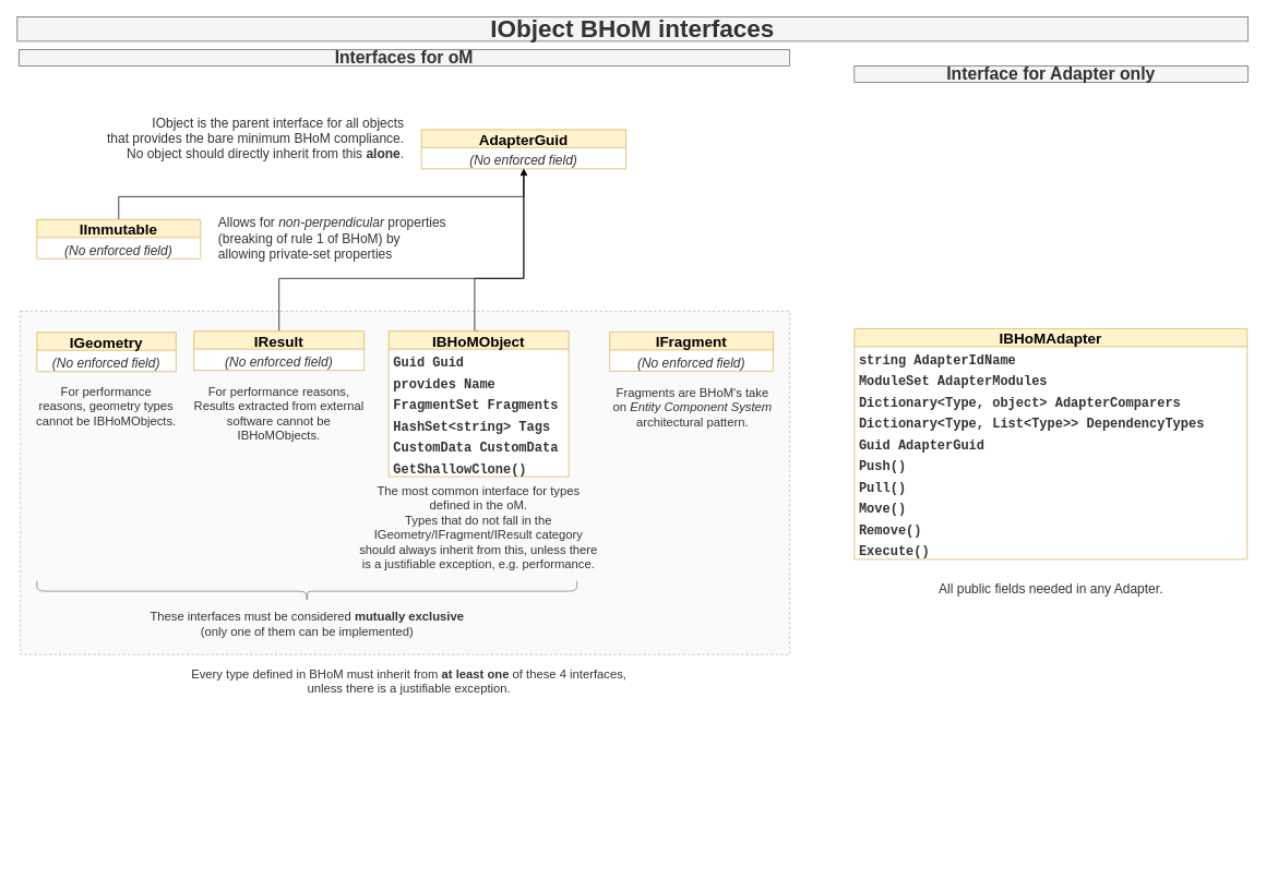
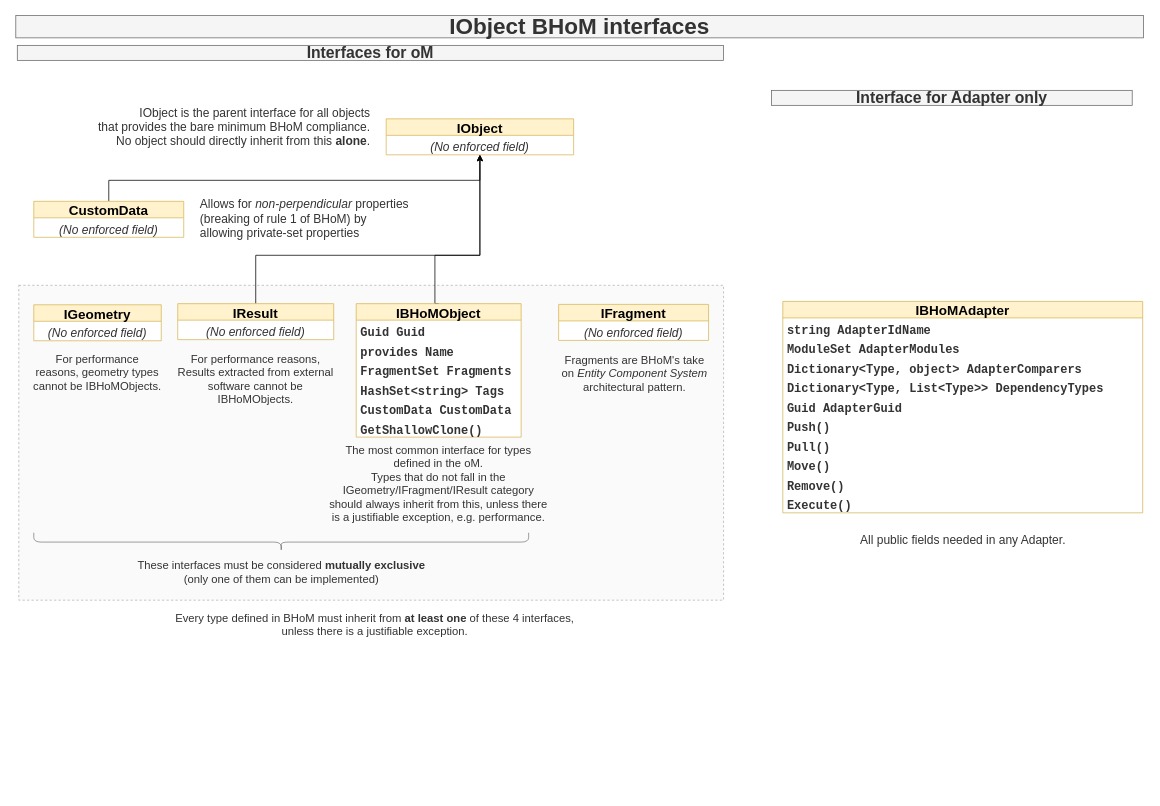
  <mxCell id="0" />
  <mxCell id="1" parent="0" />
  <mxCell id="2" value="" style="rounded=0;whiteSpace=wrap;html=1;fontSize=16;fillColor=#f5f5f5;dashed=1;strokeColor=#666666;fontColor=#333333;opacity=50;" parent="1" vertex="1"><mxGeometry x="24" y="380" width="940" height="420" as="geometry" /></mxCell>
- <mxCell id="3" value="AdapterGuid" style="swimlane;fontStyle=1;childLayout=stackLayout;horizontal=1;startSize=22;fillColor=#fff2cc;horizontalStack=0;resizeParent=1;resizeParentMax=0;resizeLast=0;collapsible=1;marginBottom=0;swimlaneFillColor=#ffffff;align=center;fontSize=18;strokeColor=#d6b656;" parent="1" vertex="1"><mxGeometry x="514" y="158" width="250" height="48" as="geometry"><mxRectangle x="2290" y="2586" width="90" height="30" as="alternateBounds" /></mxGeometry></mxCell>
+ <mxCell id="3" value="IObject" style="swimlane;fontStyle=1;childLayout=stackLayout;horizontal=1;startSize=22;fillColor=#fff2cc;horizontalStack=0;resizeParent=1;resizeParentMax=0;resizeLast=0;collapsible=1;marginBottom=0;swimlaneFillColor=#ffffff;align=center;fontSize=18;strokeColor=#d6b656;" parent="1" vertex="1"><mxGeometry x="514" y="158" width="250" height="48" as="geometry"><mxRectangle x="2290" y="2586" width="90" height="30" as="alternateBounds" /></mxGeometry></mxCell>
  <mxCell id="4" value="(No enforced field)" style="text;strokeColor=none;fillColor=none;spacingLeft=4;spacingRight=4;overflow=hidden;rotatable=0;points=[[0,0.5],[1,0.5]];portConstraint=eastwest;fontSize=16;fontColor=#333333;fontStyle=2;align=center;" parent="3" vertex="1"><mxGeometry y="22" width="250" height="26" as="geometry" /></mxCell>
  <mxCell id="5" value="IBHoMAdapter" style="swimlane;fontStyle=1;childLayout=stackLayout;horizontal=1;startSize=22;fillColor=#fff2cc;horizontalStack=0;resizeParent=1;resizeParentMax=0;resizeLast=0;collapsible=1;marginBottom=0;swimlaneFillColor=#ffffff;align=center;fontSize=18;strokeColor=#d6b656;" parent="1" vertex="1"><mxGeometry x="1043" y="401.5" width="480" height="282" as="geometry" /></mxCell>
  <mxCell id="6" value="string AdapterIdName" style="text;strokeColor=none;fillColor=none;spacingLeft=4;spacingRight=4;overflow=hidden;rotatable=0;points=[[0,0.5],[1,0.5]];portConstraint=eastwest;fontSize=16;fontColor=#333333;fontStyle=1;fontFamily=Courier New;" parent="5" vertex="1"><mxGeometry y="22" width="480" height="26" as="geometry" /></mxCell>
  <mxCell id="7" value="ModuleSet AdapterModules" style="text;strokeColor=none;fillColor=none;spacingLeft=4;spacingRight=4;overflow=hidden;rotatable=0;points=[[0,0.5],[1,0.5]];portConstraint=eastwest;fontSize=16;fontColor=#333333;fontStyle=1;fontFamily=Courier New;" parent="5" vertex="1"><mxGeometry y="48" width="480" height="26" as="geometry" /></mxCell>
  <mxCell id="8" value="Dictionary&lt;Type, object&gt; AdapterComparers" style="text;strokeColor=none;fillColor=none;spacingLeft=4;spacingRight=4;overflow=hidden;rotatable=0;points=[[0,0.5],[1,0.5]];portConstraint=eastwest;fontSize=16;fontColor=#333333;fontStyle=1;fontFamily=Courier New;" parent="5" vertex="1"><mxGeometry y="74" width="480" height="26" as="geometry" /></mxCell>
  <mxCell id="9" value="Dictionary&lt;Type, List&lt;Type&gt;&gt; DependencyTypes" style="text;strokeColor=none;fillColor=none;spacingLeft=4;spacingRight=4;overflow=hidden;rotatable=0;points=[[0,0.5],[1,0.5]];portConstraint=eastwest;fontSize=16;fontColor=#333333;fontStyle=1;fontFamily=Courier New;" parent="5" vertex="1"><mxGeometry y="100" width="480" height="26" as="geometry" /></mxCell>
  <mxCell id="10" value="Guid AdapterGuid" style="text;strokeColor=none;fillColor=none;spacingLeft=4;spacingRight=4;overflow=hidden;rotatable=0;points=[[0,0.5],[1,0.5]];portConstraint=eastwest;fontSize=16;fontColor=#333333;fontStyle=1;fontFamily=Courier New;" parent="5" vertex="1"><mxGeometry y="126" width="480" height="26" as="geometry" /></mxCell>
  <mxCell id="11" value="Push()" style="text;strokeColor=none;fillColor=none;spacingLeft=4;spacingRight=4;overflow=hidden;rotatable=0;points=[[0,0.5],[1,0.5]];portConstraint=eastwest;fontSize=16;fontColor=#333333;fontStyle=1;fontFamily=Courier New;" parent="5" vertex="1"><mxGeometry y="152" width="480" height="26" as="geometry" /></mxCell>
  <mxCell id="12" value="Pull()" style="text;strokeColor=none;fillColor=none;spacingLeft=4;spacingRight=4;overflow=hidden;rotatable=0;points=[[0,0.5],[1,0.5]];portConstraint=eastwest;fontSize=16;fontColor=#333333;fontStyle=1;fontFamily=Courier New;" parent="5" vertex="1"><mxGeometry y="178" width="480" height="26" as="geometry" /></mxCell>
  <mxCell id="13" value="Move()" style="text;strokeColor=none;fillColor=none;spacingLeft=4;spacingRight=4;overflow=hidden;rotatable=0;points=[[0,0.5],[1,0.5]];portConstraint=eastwest;fontSize=16;fontColor=#333333;fontStyle=1;fontFamily=Courier New;" parent="5" vertex="1"><mxGeometry y="204" width="480" height="26" as="geometry" /></mxCell>
  <mxCell id="14" value="Remove()" style="text;strokeColor=none;fillColor=none;spacingLeft=4;spacingRight=4;overflow=hidden;rotatable=0;points=[[0,0.5],[1,0.5]];portConstraint=eastwest;fontSize=16;fontColor=#333333;fontStyle=1;fontFamily=Courier New;" parent="5" vertex="1"><mxGeometry y="230" width="480" height="26" as="geometry" /></mxCell>
  <mxCell id="15" value="Execute()" style="text;strokeColor=none;fillColor=none;spacingLeft=4;spacingRight=4;overflow=hidden;rotatable=0;points=[[0,0.5],[1,0.5]];portConstraint=eastwest;fontSize=16;fontColor=#333333;fontStyle=1;fontFamily=Courier New;" parent="5" vertex="1"><mxGeometry y="256" width="480" height="26" as="geometry" /></mxCell>
  <mxCell id="16" style="edgeStyle=orthogonalEdgeStyle;rounded=0;orthogonalLoop=1;jettySize=auto;html=1;entryX=0.5;entryY=1;entryDx=0;entryDy=0;fontSize=16;exitX=0.5;exitY=0;exitDx=0;exitDy=0;endArrow=open;" parent="1" source="17" target="3" edge="1"><mxGeometry relative="1" as="geometry"><Array as="points"><mxPoint x="579" y="340" /><mxPoint x="639" y="340" /></Array></mxGeometry></mxCell>
  <mxCell id="17" value="IBHoMObject" style="swimlane;fontStyle=1;childLayout=stackLayout;horizontal=1;startSize=22;fillColor=#fff2cc;horizontalStack=0;resizeParent=1;resizeParentMax=0;resizeLast=0;collapsible=1;marginBottom=0;swimlaneFillColor=#ffffff;align=center;fontSize=18;strokeColor=#d6b656;" parent="1" vertex="1"><mxGeometry x="474" y="404.5" width="220" height="178" as="geometry"><mxRectangle x="1720" y="2690" width="140" height="30" as="alternateBounds" /></mxGeometry></mxCell>
  <mxCell id="18" value="Guid Guid " style="text;strokeColor=none;fillColor=none;spacingLeft=4;spacingRight=4;overflow=hidden;rotatable=0;points=[[0,0.5],[1,0.5]];portConstraint=eastwest;fontSize=16;fontColor=#333333;fontStyle=1;fontFamily=Courier New;" parent="17" vertex="1"><mxGeometry y="22" width="220" height="26" as="geometry" /></mxCell>
  <mxCell id="19" value="provides Name " style="text;strokeColor=none;fillColor=none;spacingLeft=4;spacingRight=4;overflow=hidden;rotatable=0;points=[[0,0.5],[1,0.5]];portConstraint=eastwest;fontSize=16;fontColor=#333333;fontStyle=1;fontFamily=Courier New;" parent="17" vertex="1"><mxGeometry y="48" width="220" height="26" as="geometry" /></mxCell>
  <mxCell id="20" value="FragmentSet Fragments " style="text;strokeColor=none;fillColor=none;spacingLeft=4;spacingRight=4;overflow=hidden;rotatable=0;points=[[0,0.5],[1,0.5]];portConstraint=eastwest;fontSize=16;fontColor=#333333;fontStyle=1;fontFamily=Courier New;" parent="17" vertex="1"><mxGeometry y="74" width="220" height="26" as="geometry" /></mxCell>
  <mxCell id="21" value="HashSet&lt;string&gt; Tags" style="text;strokeColor=none;fillColor=none;spacingLeft=4;spacingRight=4;overflow=hidden;rotatable=0;points=[[0,0.5],[1,0.5]];portConstraint=eastwest;fontSize=16;fontColor=#333333;fontStyle=1;fontFamily=Courier New;" parent="17" vertex="1"><mxGeometry y="100" width="220" height="26" as="geometry" /></mxCell>
  <mxCell id="22" value="CustomData CustomData" style="text;strokeColor=none;fillColor=none;spacingLeft=4;spacingRight=4;overflow=hidden;rotatable=0;points=[[0,0.5],[1,0.5]];portConstraint=eastwest;fontSize=16;fontColor=#333333;fontStyle=1;fontFamily=Courier New;" parent="17" vertex="1"><mxGeometry y="126" width="220" height="26" as="geometry" /></mxCell>
  <mxCell id="23" value="GetShallowClone()" style="text;strokeColor=none;fillColor=none;spacingLeft=4;spacingRight=4;overflow=hidden;rotatable=0;points=[[0,0.5],[1,0.5]];portConstraint=eastwest;fontSize=16;fontColor=#333333;fontStyle=1;fontFamily=Courier New;" parent="17" vertex="1"><mxGeometry y="152" width="220" height="26" as="geometry" /></mxCell>
  <mxCell id="24" value="IGeometry" style="swimlane;fontStyle=1;childLayout=stackLayout;horizontal=1;startSize=22;fillColor=#fff2cc;horizontalStack=0;resizeParent=1;resizeParentMax=0;resizeLast=0;collapsible=1;marginBottom=0;swimlaneFillColor=#ffffff;align=center;fontSize=18;strokeColor=#d6b656;" parent="1" vertex="1"><mxGeometry x="44" y="406" width="170" height="48" as="geometry"><mxRectangle x="1375" y="2694" width="120" height="30" as="alternateBounds" /></mxGeometry></mxCell>
  <mxCell id="25" value="(No enforced field)" style="text;strokeColor=none;fillColor=none;spacingLeft=4;spacingRight=4;overflow=hidden;rotatable=0;points=[[0,0.5],[1,0.5]];portConstraint=eastwest;fontSize=16;fontColor=#333333;fontStyle=2;align=center;" parent="24" vertex="1"><mxGeometry y="22" width="170" height="26" as="geometry" /></mxCell>
  <mxCell id="26" style="edgeStyle=orthogonalEdgeStyle;rounded=0;orthogonalLoop=1;jettySize=auto;html=1;entryX=0.5;entryY=1;entryDx=0;entryDy=0;fontSize=16;exitX=0.5;exitY=0;exitDx=0;exitDy=0;" parent="1" source="27" target="3" edge="1"><mxGeometry relative="1" as="geometry"><Array as="points"><mxPoint x="340" y="340" /><mxPoint x="639" y="340" /></Array></mxGeometry></mxCell>
  <mxCell id="27" value="IResult" style="swimlane;fontStyle=1;childLayout=stackLayout;horizontal=1;startSize=22;fillColor=#fff2cc;horizontalStack=0;resizeParent=1;resizeParentMax=0;resizeLast=0;collapsible=1;marginBottom=0;swimlaneFillColor=#ffffff;align=center;fontSize=18;strokeColor=#d6b656;" parent="1" vertex="1"><mxGeometry x="236" y="404.5" width="208" height="48" as="geometry"><mxRectangle x="1170" y="2690" width="90" height="30" as="alternateBounds" /></mxGeometry></mxCell>
  <mxCell id="28" value="(No enforced field)" style="text;strokeColor=none;fillColor=none;spacingLeft=4;spacingRight=4;overflow=hidden;rotatable=0;points=[[0,0.5],[1,0.5]];portConstraint=eastwest;fontSize=16;fontColor=#333333;fontStyle=2;align=center;" parent="27" vertex="1"><mxGeometry y="22" width="208" height="26" as="geometry" /></mxCell>
  <mxCell id="29" value="IFragment" style="swimlane;fontStyle=1;childLayout=stackLayout;horizontal=1;startSize=22;fillColor=#fff2cc;horizontalStack=0;resizeParent=1;resizeParentMax=0;resizeLast=0;collapsible=1;marginBottom=0;swimlaneFillColor=#ffffff;align=center;fontSize=18;strokeColor=#d6b656;" parent="1" vertex="1"><mxGeometry x="744" y="405.5" width="200" height="48" as="geometry"><mxRectangle x="960" y="2694" width="110" height="30" as="alternateBounds" /></mxGeometry></mxCell>
  <mxCell id="30" value="(No enforced field)" style="text;strokeColor=none;fillColor=none;spacingLeft=4;spacingRight=4;overflow=hidden;rotatable=0;points=[[0,0.5],[1,0.5]];portConstraint=eastwest;fontSize=16;fontColor=#333333;fontStyle=2;align=center;" parent="29" vertex="1"><mxGeometry y="22" width="200" height="26" as="geometry" /></mxCell>
  <mxCell id="31" value="Interfaces for oM" style="text;html=1;strokeColor=#666666;fillColor=#f5f5f5;align=center;verticalAlign=middle;whiteSpace=wrap;rounded=0;fontFamily=Helvetica;fontSize=21;fontColor=#333333;fontStyle=1" parent="1" vertex="1"><mxGeometry x="22" y="60" width="942" height="20" as="geometry" /></mxCell>
- <mxCell id="32" value="Interface for Adapter only" style="text;html=1;strokeColor=#666666;fillColor=#f5f5f5;align=center;verticalAlign=middle;whiteSpace=wrap;rounded=0;fontFamily=Helvetica;fontSize=21;fontColor=#333333;fontStyle=1" parent="1" vertex="1"><mxGeometry x="1043" y="80" width="481" height="20" as="geometry" /></mxCell>
+ <mxCell id="32" value="Interface for Adapter only" style="text;html=1;strokeColor=#666666;fillColor=#f5f5f5;align=center;verticalAlign=middle;whiteSpace=wrap;rounded=0;fontFamily=Helvetica;fontSize=21;fontColor=#333333;fontStyle=1" parent="1" vertex="1"><mxGeometry x="1028" y="120" width="481" height="20" as="geometry" /></mxCell>
  <mxCell id="33" value="&lt;font style=&quot;font-size: 16px&quot;&gt;IObject is the parent interface for all objects&lt;br&gt;that provides the bare minimum BHoM compliance.&lt;br style=&quot;font-size: 16px&quot;&gt;&lt;span style=&quot;font-size: 16px ; text-align: center&quot;&gt;No object should directly inherit from this &lt;b&gt;alone&lt;/b&gt;.&lt;/span&gt;&lt;br style=&quot;font-size: 16px&quot;&gt;&lt;/font&gt;" style="text;html=1;strokeColor=none;fillColor=none;align=right;verticalAlign=middle;whiteSpace=wrap;rounded=0;fontFamily=Helvetica;fontSize=16;fontColor=#333333;" parent="1" vertex="1"><mxGeometry x="69" y="146" width="426" height="46" as="geometry" /></mxCell>
  <mxCell id="34" value="&lt;font style=&quot;font-size: 15px&quot;&gt;The most common interface for types defined in the oM.&lt;br style=&quot;font-size: 15px&quot;&gt;Types that do not fall in the IGeometry/IFragment/IResult category should always inherit from this, unless there is a justifiable exception, e.g. performance.&lt;br style=&quot;font-size: 15px&quot;&gt;&lt;/font&gt;" style="text;html=1;strokeColor=none;fillColor=none;align=center;verticalAlign=top;whiteSpace=wrap;rounded=0;fontFamily=Helvetica;fontSize=15;fontColor=#333333;spacing=0;" parent="1" vertex="1"><mxGeometry x="439" y="586" width="290" height="135" as="geometry" /></mxCell>
  <mxCell id="35" style="edgeStyle=orthogonalEdgeStyle;rounded=0;orthogonalLoop=1;jettySize=auto;html=1;fontSize=16;" parent="1" source="36" target="3" edge="1"><mxGeometry relative="1" as="geometry"><Array as="points"><mxPoint x="144" y="240" /><mxPoint x="639" y="240" /></Array></mxGeometry></mxCell>
- <mxCell id="36" value="IImmutable" style="swimlane;fontStyle=1;childLayout=stackLayout;horizontal=1;startSize=22;fillColor=#fff2cc;horizontalStack=0;resizeParent=1;resizeParentMax=0;resizeLast=0;collapsible=1;marginBottom=0;swimlaneFillColor=#ffffff;align=center;fontSize=18;strokeColor=#d6b656;" parent="1" vertex="1"><mxGeometry x="44" y="268" width="200" height="48" as="geometry"><mxRectangle x="1930" y="2608" width="110" height="30" as="alternateBounds" /></mxGeometry></mxCell>
+ <mxCell id="36" value="CustomData" style="swimlane;fontStyle=1;childLayout=stackLayout;horizontal=1;startSize=22;fillColor=#fff2cc;horizontalStack=0;resizeParent=1;resizeParentMax=0;resizeLast=0;collapsible=1;marginBottom=0;swimlaneFillColor=#ffffff;align=center;fontSize=18;strokeColor=#d6b656;" parent="1" vertex="1"><mxGeometry x="44" y="268" width="200" height="48" as="geometry"><mxRectangle x="1930" y="2608" width="110" height="30" as="alternateBounds" /></mxGeometry></mxCell>
  <mxCell id="37" value="(No enforced field)" style="text;strokeColor=none;fillColor=none;spacingLeft=4;spacingRight=4;overflow=hidden;rotatable=0;points=[[0,0.5],[1,0.5]];portConstraint=eastwest;fontSize=16;fontColor=#333333;fontStyle=2;align=center;" parent="36" vertex="1"><mxGeometry y="22" width="200" height="26" as="geometry" /></mxCell>
  <mxCell id="38" value="&lt;font style=&quot;font-size: 30px;&quot;&gt;&lt;b style=&quot;font-size: 30px;&quot;&gt;IObject BHoM interfaces&lt;/b&gt;&lt;/font&gt;" style="text;html=1;align=center;verticalAlign=middle;whiteSpace=wrap;rounded=0;fontFamily=Helvetica;fontSize=30;fillColor=#f5f5f5;strokeColor=#666666;fontColor=#333333;" parent="1" vertex="1"><mxGeometry x="20" y="20" width="1504" height="30" as="geometry" /></mxCell>
  <mxCell id="39" value="&lt;span style=&quot;font-size: 16px&quot;&gt;Allows for &lt;i&gt;non-perpendicular&lt;/i&gt; properties &lt;br style=&quot;font-size: 16px&quot;&gt;(breaking of rule 1 of BHoM) by allowing private-set properties&lt;br style=&quot;font-size: 16px&quot;&gt;&lt;/span&gt;" style="text;html=1;strokeColor=none;fillColor=none;align=left;verticalAlign=middle;whiteSpace=wrap;rounded=0;fontFamily=Helvetica;fontSize=16;fontColor=#333333;" parent="1" vertex="1"><mxGeometry x="264" y="266" width="281" height="50" as="geometry" /></mxCell>
  <mxCell id="40" value="&lt;span style=&quot;font-size: 16px&quot;&gt;All public fields needed in any Adapter.&lt;br&gt;&lt;/span&gt;&lt;span style=&quot;color: rgb(0 , 0 , 0) ; font-family: &amp;#34;helvetica&amp;#34; , &amp;#34;arial&amp;#34; , sans-serif ; font-size: 0px ; white-space: nowrap&quot;&gt;%3CmxGraphModel%3E%3Croot%3E%3CmxCell%20id%3D%220%22%2F%3E%3CmxCell%20id%3D%221%22%20parent%3D%220%22%2F%3E%3CmxCell%20id%3D%222%22%20value%3D%22%26lt%3Bfont%20style%3D%26quot%3Bfont-size%3A%2016px%26quot%3B%26gt%3BIBHoMObject%20is%20for%26amp%3Bnbsp%3B%26lt%3B%2Ffont%26gt%3B%22%20style%3D%22text%3Bhtml%3D1%3BstrokeColor%3Dnone%3BfillColor%3Dnone%3Balign%3Dcenter%3BverticalAlign%3Dtop%3BwhiteSpace%3Dwrap%3Brounded%3D0%3BfontFamily%3DHelvetica%3BfontSize%3D21%3BfontColor%3D%23333333%3Bspacing%3D0%3B%22%20vertex%3D%221%22%20parent%3D%221%22%3E%3CmxGeometry%20x%3D%222348%22%20y%3D%223016%22%20width%3D%22290%22%20height%3D%22135%22%20as%3D%22geometry%22%2F%3E%3C%2FmxCell%3E%3C%2Froot%3E%3C%2FmxGraphModel%3E&lt;/span&gt;&lt;span style=&quot;font-size: 16px&quot;&gt;&lt;br&gt;&lt;/span&gt;" style="text;html=1;strokeColor=none;fillColor=none;align=center;verticalAlign=top;whiteSpace=wrap;rounded=0;fontFamily=Helvetica;fontSize=21;fontColor=#333333;spacing=0;" parent="1" vertex="1"><mxGeometry x="1043" y="700" width="481" height="50" as="geometry" /></mxCell>
  <mxCell id="41" value="&lt;font style=&quot;font-size: 15px;&quot;&gt;For performance reasons, geometry types cannot be IBHoMObjects.&lt;br style=&quot;font-size: 15px;&quot;&gt;&lt;/font&gt;" style="text;html=1;strokeColor=none;fillColor=none;align=center;verticalAlign=top;whiteSpace=wrap;rounded=0;fontFamily=Helvetica;fontSize=15;fontColor=#333333;spacing=0;" parent="1" vertex="1"><mxGeometry x="44" y="465" width="170" height="65" as="geometry" /></mxCell>
  <mxCell id="42" value="Fragments are BHoM's take on &lt;i&gt;Entity Component System&lt;/i&gt;&lt;br&gt;architectural pattern." style="text;html=1;strokeColor=none;fillColor=none;align=center;verticalAlign=top;whiteSpace=wrap;rounded=0;fontFamily=Helvetica;fontSize=15;fontColor=#333333;spacing=0;" parent="1" vertex="1"><mxGeometry x="744" y="466" width="203" height="65" as="geometry" /></mxCell>
  <mxCell id="43" value="For performance reasons, Results extracted from external software cannot be IBHoMObjects." style="text;html=1;strokeColor=none;fillColor=none;align=center;verticalAlign=top;whiteSpace=wrap;rounded=0;fontFamily=Helvetica;fontSize=15;fontColor=#333333;spacing=0;" parent="1" vertex="1"><mxGeometry x="236" y="465" width="208" height="95.5" as="geometry" /></mxCell>
  <mxCell id="44" value="&lt;font style=&quot;font-size: 15px&quot;&gt;Every type defined in BHoM must inherit from &lt;b&gt;at least one&lt;/b&gt; of these 4 interfaces,&lt;br&gt;unless there is a justifiable exception.&lt;br style=&quot;font-size: 15px&quot;&gt;&lt;/font&gt;" style="text;html=1;strokeColor=none;fillColor=none;align=center;verticalAlign=top;whiteSpace=wrap;rounded=0;fontFamily=Helvetica;fontSize=15;fontColor=#333333;spacing=0;" parent="1" vertex="1"><mxGeometry x="224" y="810" width="550" height="39" as="geometry" /></mxCell>
  <mxCell id="45" value="" style="shape=curlyBracket;whiteSpace=wrap;html=1;rounded=1;fillColor=none;fontSize=16;opacity=50;rotation=-90;" parent="1" vertex="1"><mxGeometry x="361.5" y="392.5" width="25" height="660" as="geometry" /></mxCell>
  <mxCell id="46" value="&lt;font style=&quot;font-size: 15px&quot;&gt;These interfaces must be considered&amp;nbsp;&lt;b&gt;mutually exclusive&lt;/b&gt;&lt;br&gt;(only one of them can be implemented)&lt;br style=&quot;font-size: 15px&quot;&gt;&lt;/font&gt;" style="text;html=1;strokeColor=none;fillColor=none;align=center;verticalAlign=top;whiteSpace=wrap;rounded=0;fontFamily=Helvetica;fontSize=15;fontColor=#333333;spacing=0;" parent="1" vertex="1"><mxGeometry x="136.75" y="740" width="474.5" height="39" as="geometry" /></mxCell>
